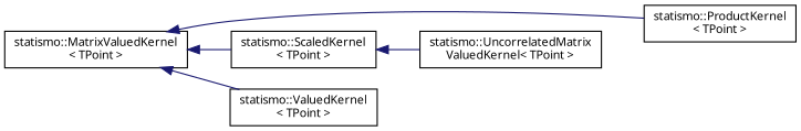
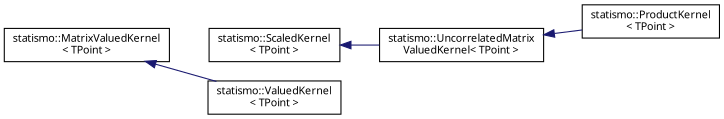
  digraph {
    rankdir=LR
    node [color=black fillcolor=white fontname="FreeSans.ttf" fontsize=10 shape=record style=filled]
    edge [color=midnightblue dir=back fontname="FreeSans.ttf" fontsize=10 labelfontname="FreeSans.ttf" labelfontsize=10 style=solid]
    n1 [height=0.2 label="statismo::MatrixValuedKernel\l\< TPoint \>" width=0.4]
    n2 [height=0.2 label="statismo::ProductKernel\l\< TPoint \>" width=0.4]
    n3 [height=0.2 label="statismo::ScaledKernel\l\< TPoint \>" width=0.4]
    n4 [height=0.2 label="statismo::ValuedKernel\l\< TPoint \>" width=0.4]
    n5 [height=0.2 label="statismo::UncorrelatedMatrix\lValuedKernel\< TPoint \>" width=0.4]
-   n1 -> n2
-   n1 -> n3
+   n5 -> n2
    n1 -> n4
    n3 -> n5
  }
